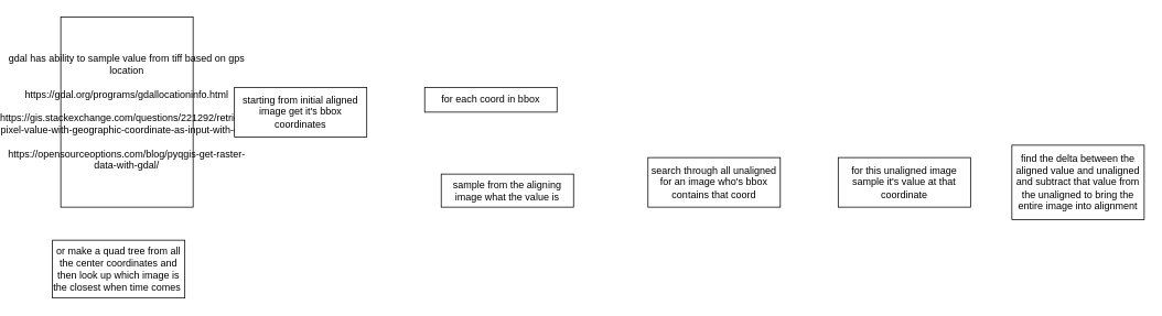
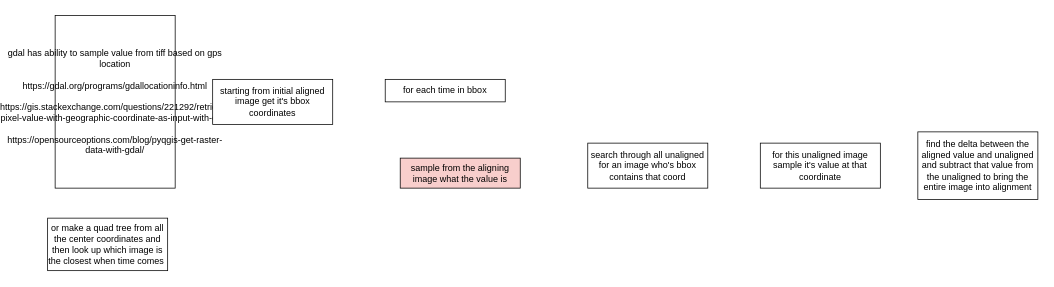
  <mxCell id="0" />
  <mxCell id="1" parent="0" />
  <mxCell id="2" value="&lt;div&gt;gdal has ability to sample value from tiff based on gps location&lt;/div&gt;&lt;div&gt;&lt;br&gt;&lt;/div&gt;&lt;div&gt;https://gdal.org/programs/gdallocationinfo.html&lt;/div&gt;&lt;div&gt;&lt;br&gt;&lt;/div&gt;&lt;div&gt;https://gis.stackexchange.com/questions/221292/retrieve-pixel-value-with-geographic-coordinate-as-input-with-gdal&lt;/div&gt;&lt;div&gt;&lt;br&gt;&lt;/div&gt;&lt;div&gt;https://opensourceoptions.com/blog/pyqgis-get-raster-data-with-gdal/&lt;br&gt;&lt;/div&gt;" style="rounded=0;whiteSpace=wrap;html=1;resizeHeight=1;fixedWidth=1;autosize=1;" vertex="1" parent="1"><mxGeometry x="30" y="20" width="160" height="230" as="geometry" /></mxCell>
  <mxCell id="3" value="&lt;div&gt;starting from initial aligned image get it's bbox coordinates&lt;br&gt;&lt;/div&gt;" style="rounded=0;whiteSpace=wrap;html=1;resizeHeight=1;fixedWidth=1;autosize=1;" vertex="1" parent="1"><mxGeometry x="240" y="105" width="160" height="60" as="geometry" /></mxCell>
  <mxCell id="4" value="search through all unaligned for an image who's bbox contains that coord" style="rounded=0;whiteSpace=wrap;html=1;resizeHeight=1;fixedWidth=1;autosize=1;" vertex="1" parent="1"><mxGeometry x="740" y="190" width="160" height="60" as="geometry" /></mxCell>
- <mxCell id="5" value="for each coord in bbox" style="rounded=0;whiteSpace=wrap;html=1;resizeHeight=1;fixedWidth=1;autosize=1;" vertex="1" parent="1"><mxGeometry x="470" y="105" width="160" height="30" as="geometry" /></mxCell>
- <mxCell id="6" value="sample from the aligning image what the value is" style="rounded=0;whiteSpace=wrap;html=1;resizeHeight=1;fixedWidth=1;autosize=1;" vertex="1" parent="1"><mxGeometry x="490" y="210" width="160" height="40" as="geometry" /></mxCell>
+ <mxCell id="5" value="for each time in bbox" style="rounded=0;whiteSpace=wrap;html=1;resizeHeight=1;fixedWidth=1;autosize=1;" vertex="1" parent="1"><mxGeometry x="470" y="105" width="160" height="30" as="geometry" /></mxCell>
+ <mxCell id="6" value="sample from the aligning image what the value is" style="rounded=0;whiteSpace=wrap;html=1;resizeHeight=1;fixedWidth=1;autosize=1;fillColor=#f8cecc;" vertex="1" parent="1"><mxGeometry x="490" y="210" width="160" height="40" as="geometry" /></mxCell>
  <mxCell id="7" value="for this unaligned image sample it's value at that coordinate" style="rounded=0;whiteSpace=wrap;html=1;resizeHeight=1;fixedWidth=1;autosize=1;" vertex="1" parent="1"><mxGeometry x="970" y="190" width="160" height="60" as="geometry" /></mxCell>
  <mxCell id="8" value="&lt;div&gt;find the delta between the aligned value and unaligned&lt;/div&gt;&lt;div&gt;and subtract that value from the unaligned to bring the entire image into alignment&lt;br&gt;&lt;/div&gt;" style="rounded=0;whiteSpace=wrap;html=1;resizeHeight=1;fixedWidth=1;autosize=1;" vertex="1" parent="1"><mxGeometry x="1180" y="175" width="160" height="90" as="geometry" /></mxCell>
  <mxCell id="9" value="or make a quad tree from all the center coordinates and then look up which image is the closest when time comes&amp;nbsp; " style="rounded=0;whiteSpace=wrap;html=1;resizeHeight=1;fixedWidth=1;autosize=1;" vertex="1" parent="1"><mxGeometry x="20" y="290" width="160" height="70" as="geometry" /></mxCell>
